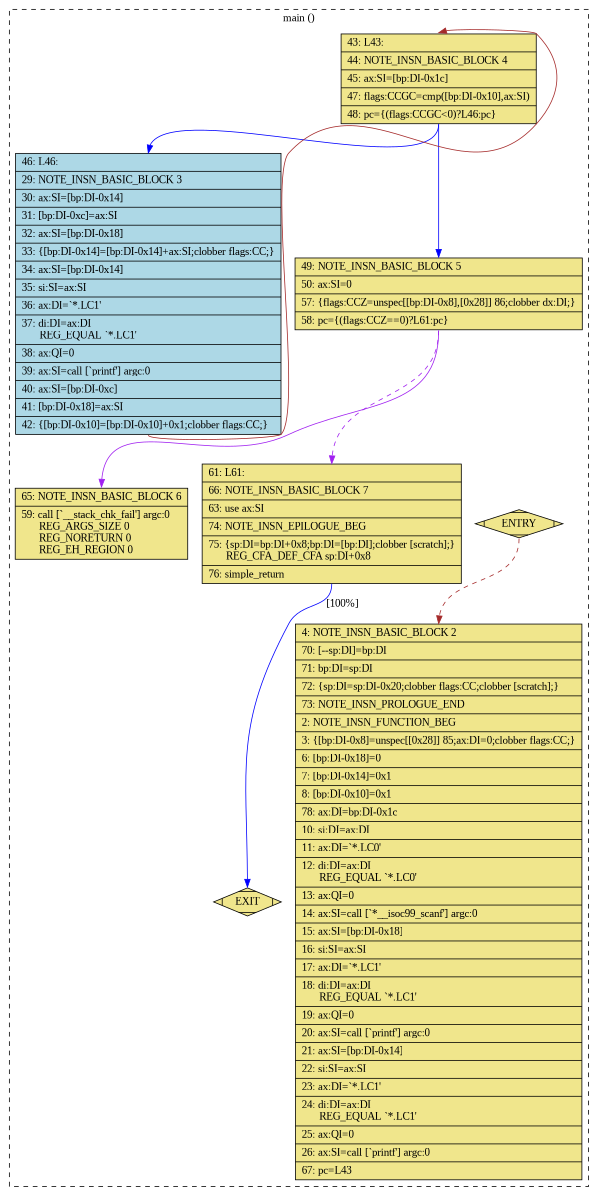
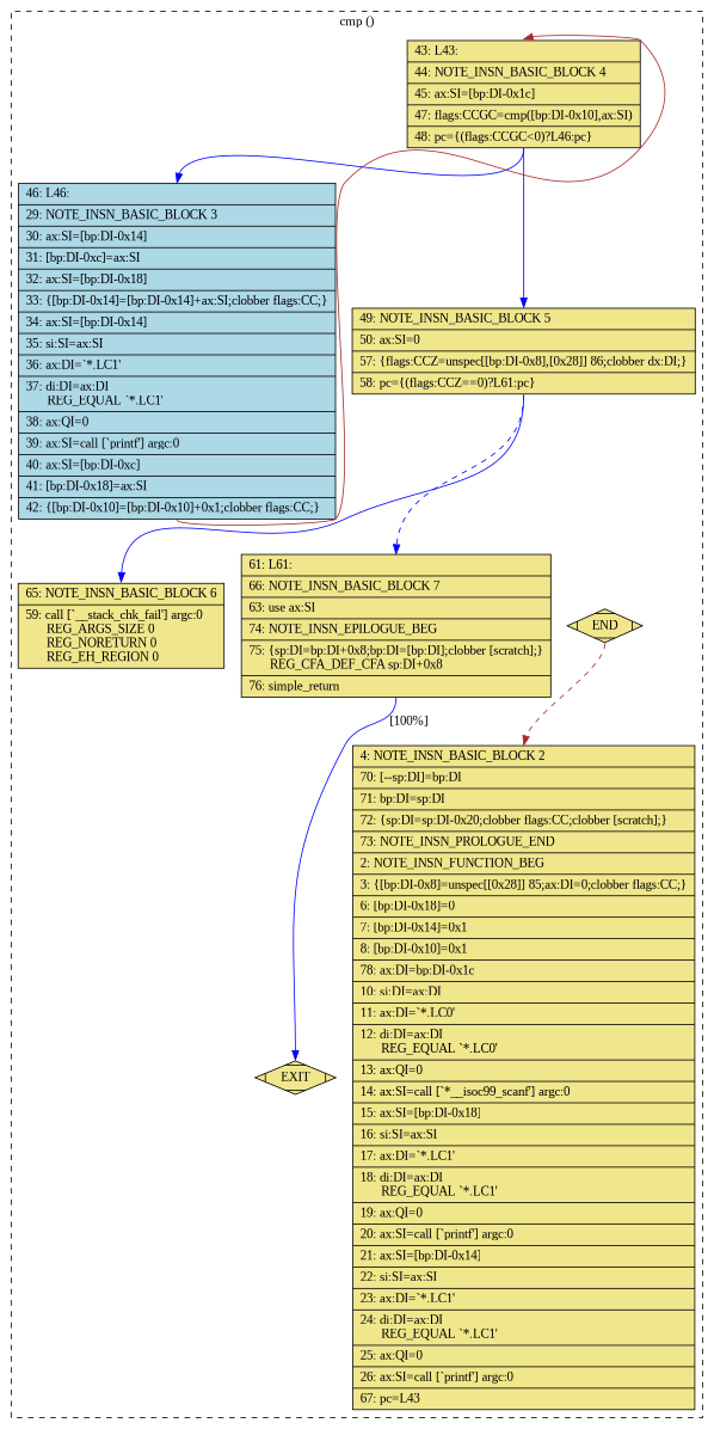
  digraph {
    fontname="Liberation Serif"
    node [fillcolor=khaki fontname="Liberation Serif" shape=record style=filled]
    edge [color=blue constraint=true fontname="Liberation Serif" headport=n style=solid tailport=s weight=10]
-   n1 [label=ENTRY shape=Mdiamond]
+   n1 [label=END shape=Mdiamond]
    n2 [label="{\ \ \ \ 4:\ NOTE_INSN_BASIC_BLOCK\ 2\l|\ \ \ 70:\ [--sp:DI]=bp:DI\l|\ \ \ 71:\ bp:DI=sp:DI\l|\ \ \ 72:\ \{sp:DI=sp:DI-0x20;clobber\ flags:CC;clobber\ [scratch];\}\l|\ \ \ 73:\ NOTE_INSN_PROLOGUE_END\l|\ \ \ \ 2:\ NOTE_INSN_FUNCTION_BEG\l|\ \ \ \ 3:\ \{[bp:DI-0x8]=unspec[[0x28]]\ 85;ax:DI=0;clobber\ flags:CC;\}\l|\ \ \ \ 6:\ [bp:DI-0x18]=0\l|\ \ \ \ 7:\ [bp:DI-0x14]=0x1\l|\ \ \ \ 8:\ [bp:DI-0x10]=0x1\l|\ \ \ 78:\ ax:DI=bp:DI-0x1c\l|\ \ \ 10:\ si:DI=ax:DI\l|\ \ \ 11:\ ax:DI=`*.LC0'\l|\ \ \ 12:\ di:DI=ax:DI\l\ \ \ \ \ \ REG_EQUAL\ `*.LC0'\l|\ \ \ 13:\ ax:QI=0\l|\ \ \ 14:\ ax:SI=call\ [`*__isoc99_scanf']\ argc:0\l|\ \ \ 15:\ ax:SI=[bp:DI-0x18]\l|\ \ \ 16:\ si:SI=ax:SI\l|\ \ \ 17:\ ax:DI=`*.LC1'\l|\ \ \ 18:\ di:DI=ax:DI\l\ \ \ \ \ \ REG_EQUAL\ `*.LC1'\l|\ \ \ 19:\ ax:QI=0\l|\ \ \ 20:\ ax:SI=call\ [`printf']\ argc:0\l|\ \ \ 21:\ ax:SI=[bp:DI-0x14]\l|\ \ \ 22:\ si:SI=ax:SI\l|\ \ \ 23:\ ax:DI=`*.LC1'\l|\ \ \ 24:\ di:DI=ax:DI\l\ \ \ \ \ \ REG_EQUAL\ `*.LC1'\l|\ \ \ 25:\ ax:QI=0\l|\ \ \ 26:\ ax:SI=call\ [`printf']\ argc:0\l|\ \ \ 67:\ pc=L43\l}"]
    n3 [label=EXIT shape=Mdiamond]
    n4 [label="{\ \ \ 43:\ L43:\l|\ \ \ 44:\ NOTE_INSN_BASIC_BLOCK\ 4\l|\ \ \ 45:\ ax:SI=[bp:DI-0x1c]\l|\ \ \ 47:\ flags:CCGC=cmp([bp:DI-0x10],ax:SI)\l|\ \ \ 48:\ pc=\{(flags:CCGC\<0)?L46:pc\}\l}"]
    n5 [label="{\ \ \ 49:\ NOTE_INSN_BASIC_BLOCK\ 5\l|\ \ \ 50:\ ax:SI=0\l|\ \ \ 57:\ \{flags:CCZ=unspec[[bp:DI-0x8],[0x28]]\ 86;clobber\ dx:DI;\}\l|\ \ \ 58:\ pc=\{(flags:CCZ==0)?L61:pc\}\l}"]
    n6 [fillcolor=lightblue label="{\ \ \ 46:\ L46:\l|\ \ \ 29:\ NOTE_INSN_BASIC_BLOCK\ 3\l|\ \ \ 30:\ ax:SI=[bp:DI-0x14]\l|\ \ \ 31:\ [bp:DI-0xc]=ax:SI\l|\ \ \ 32:\ ax:SI=[bp:DI-0x18]\l|\ \ \ 33:\ \{[bp:DI-0x14]=[bp:DI-0x14]+ax:SI;clobber\ flags:CC;\}\l|\ \ \ 34:\ ax:SI=[bp:DI-0x14]\l|\ \ \ 35:\ si:SI=ax:SI\l|\ \ \ 36:\ ax:DI=`*.LC1'\l|\ \ \ 37:\ di:DI=ax:DI\l\ \ \ \ \ \ REG_EQUAL\ `*.LC1'\l|\ \ \ 38:\ ax:QI=0\l|\ \ \ 39:\ ax:SI=call\ [`printf']\ argc:0\l|\ \ \ 40:\ ax:SI=[bp:DI-0xc]\l|\ \ \ 41:\ [bp:DI-0x18]=ax:SI\l|\ \ \ 42:\ \{[bp:DI-0x10]=[bp:DI-0x10]+0x1;clobber\ flags:CC;\}\l}"]
    n7 [label="{\ \ \ 65:\ NOTE_INSN_BASIC_BLOCK\ 6\l|\ \ \ 59:\ call\ [`__stack_chk_fail']\ argc:0\l\ \ \ \ \ \ REG_ARGS_SIZE\ 0\l\ \ \ \ \ \ REG_NORETURN\ 0\l\ \ \ \ \ \ REG_EH_REGION\ 0\l}"]
    n8 [label="{\ \ \ 61:\ L61:\l|\ \ \ 66:\ NOTE_INSN_BASIC_BLOCK\ 7\l|\ \ \ 63:\ use\ ax:SI\l|\ \ \ 74:\ NOTE_INSN_EPILOGUE_BEG\l|\ \ \ 75:\ \{sp:DI=bp:DI+0x8;bp:DI=[bp:DI];clobber\ [scratch];\}\l\ \ \ \ \ \ REG_CFA_DEF_CFA\ sp:DI+0x8\l|\ \ \ 76:\ simple_return\l}"]
    subgraph cluster_1 {
      color=black
-     label="main ()"
+     label="cmp ()"
      style=dashed
      n1
      n2
      n3
      n4
      n5
      n6
      n7
      n8
    }
    n1 -> n2 [color=brown style=dashed weight=100]
    n1 -> n3 [style=invis color="" weight=""]
    n4 -> n5 [weight=100]
    n4 -> n6
-   n5 -> n7 [color=purple weight=100]
-   n5 -> n8 [color=purple style=dashed]
+   n5 -> n7 [weight=100]
+   n5 -> n8 [style=dashed]
    n6 -> n4 [color=brown constraint=false]
    n8 -> n3 [label="[100%]"]
  }
